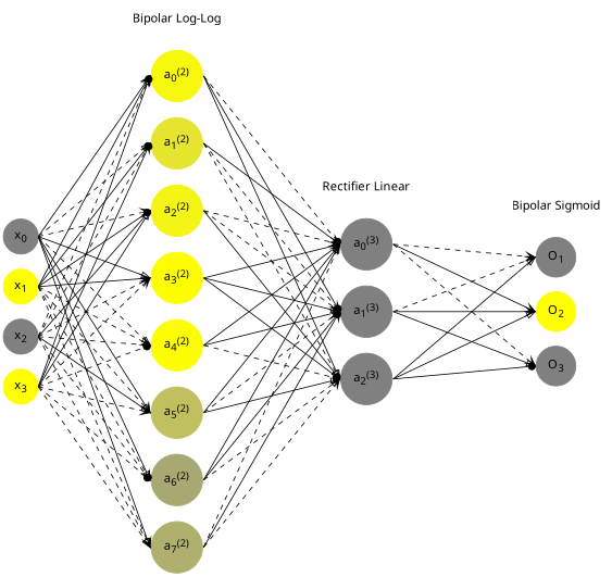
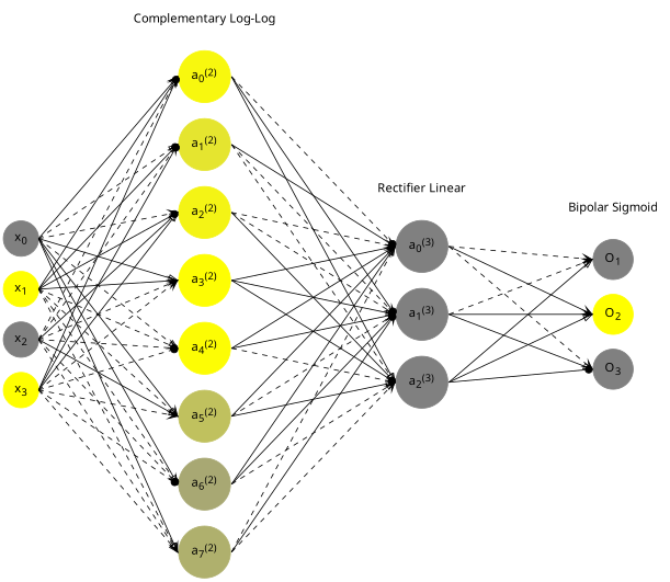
  digraph {
    rankdir=LR
    ranksep=1.4
    splines=false
    fontname="Noto Sans"
    node [color="0.1667, 0.0, 0.5" fillcolor="0.1667, 0.0, 0.5" shape=circle style=filled fontname="Noto Sans"]
    edge [headport=w style=solid tailport=e fontname="Noto Sans" arrowhead=vee]
    n1 [label=<x<sub>0</sub>>]
    n2 [color="0.1667, 1.0, 1.0" fillcolor="0.1667, 1.0, 1.0" label=<x<sub>1</sub>>]
    n3 [label=<x<sub>2</sub>>]
    n4 [color="0.1667, 1.0, 1.0" fillcolor="0.1667, 1.0, 1.0" label=<x<sub>3</sub>>]
    n5 [color="0.1667, 0.941297, 0.970648" fillcolor="0.1667, 0.941297, 0.970648" label=<a<sub>0</sub><sup>(2)</sup>>]
    n6 [color="0.1667, 0.792285, 0.896142" fillcolor="0.1667, 0.792285, 0.896142" label=<a<sub>1</sub><sup>(2)</sup>>]
    n7 [color="0.1667, 0.912812, 0.956406" fillcolor="0.1667, 0.912812, 0.956406" label=<a<sub>2</sub><sup>(2)</sup>>]
    n8 [color="0.1667, 0.987666, 0.993833" fillcolor="0.1667, 0.987666, 0.993833" label=<a<sub>3</sub><sup>(2)</sup>>]
    n9 [color="0.1667, 0.982294, 0.991147" fillcolor="0.1667, 0.982294, 0.991147" label=<a<sub>4</sub><sup>(2)</sup>>]
    n10 [color="0.1667, 0.507889, 0.753944" fillcolor="0.1667, 0.507889, 0.753944" label=<a<sub>5</sub><sup>(2)</sup>>]
    n11 [color="0.1667, 0.317165, 0.658582" fillcolor="0.1667, 0.317165, 0.658582" label=<a<sub>6</sub><sup>(2)</sup>>]
    n12 [color="0.1667, 0.375088, 0.687544" fillcolor="0.1667, 0.375088, 0.687544" label=<a<sub>7</sub><sup>(2)</sup>>]
    n13 [color="0.1667, 0.000000, 0.500000" fillcolor="0.1667, 0.000000, 0.500000" label=<a<sub>0</sub><sup>(3)</sup>>]
    n14 [color="0.1667, 0.000000, 0.500000" fillcolor="0.1667, 0.000000, 0.500000" label=<a<sub>1</sub><sup>(3)</sup>>]
    n15 [color="0.1667, 0.000000, 0.500000" fillcolor="0.1667, 0.000000, 0.500000" label=<a<sub>2</sub><sup>(3)</sup>>]
    n16 [label=<O<sub>1</sub>>]
    n17 [color="0.1667, 1.0, 1.0" fillcolor="0.1667, 1.0, 1.0" label=<O<sub>2</sub>>]
    n18 [label=<O<sub>3</sub>>]
-   n19 [label="Bipolar Log-Log" shape=plaintext color=darkorange fillcolor="" style=""]
+   n19 [label="Complementary Log-Log" shape=plaintext color=darkorange fillcolor="" style=""]
    n20 [label="Rectifier Linear" shape=plaintext color=darkorange fillcolor="" style=""]
    n21 [label="Bipolar Sigmoid" shape=plaintext color=darkgreen fillcolor="" style=""]
    subgraph sub_1 {
      n1
    }
    subgraph sub_2 {
      n2
    }
    subgraph sub_3 {
      n3
    }
    subgraph sub_4 {
      n4
    }
    subgraph sub_5 {
      n5
    }
    subgraph sub_6 {
      n6
    }
    subgraph sub_7 {
      n7
    }
    subgraph sub_8 {
      n8
    }
    subgraph sub_9 {
      n9
    }
    subgraph sub_10 {
      n10
    }
    subgraph sub_11 {
      n11
    }
    subgraph sub_12 {
      n12
    }
    subgraph sub_13 {
      n13
    }
    subgraph sub_14 {
      n14
    }
    subgraph sub_15 {
      n15
    }
    subgraph sub_16 {
      n16
    }
    subgraph sub_17 {
      n17
    }
    subgraph sub_18 {
      n18
    }
    subgraph sub_19 {
      rank=same
      n1
      n2
      n3
      n4
    }
    subgraph sub_20 {
      rank=same
      n5
      n6
      n7
      n8
      n9
      n10
      n11
      n12
    }
    subgraph sub_21 {
      rank=same
      n13
      n14
      n15
    }
    subgraph sub_22 {
      rank=same
      n16
      n17
      n18
    }
    subgraph sub_23 {
      rank=same
      n5
      n19
    }
    subgraph sub_24 {
      rank=same
      n13
      n20
    }
    subgraph sub_25 {
      rank=same
      n16
      n21
    }
    n1 -> n2 [style=invis arrowhead=""]
    n1 -> n5
    n1 -> n6 [style=dashed arrowhead=onormal]
    n1 -> n7 [style=dashed]
    n1 -> n8 [arrowhead=onormal]
    n1 -> n9 [style=dashed arrowhead=onormal]
    n1 -> n10
    n1 -> n11 [arrowhead=onormal]
    n1 -> n12
    n2 -> n3 [style=invis arrowhead=""]
    n2 -> n5
    n2 -> n6 [arrowhead=dot]
    n2 -> n7 [arrowhead=dot]
    n2 -> n8
    n2 -> n9 [style=dashed]
    n2 -> n10 [style=dashed arrowhead=onormal]
    n2 -> n11 [style=dashed]
    n2 -> n12 [style=dashed arrowhead=onormal]
    n3 -> n4 [style=invis arrowhead=""]
    n3 -> n5 [style=dashed arrowhead=dot]
    n3 -> n6 [style=dashed]
    n3 -> n7 [arrowhead=onormal]
    n3 -> n8 [style=dashed]
    n3 -> n9 [style=dashed arrowhead=dot]
    n3 -> n10 [arrowhead=onormal]
    n3 -> n11 [style=dashed arrowhead=dot]
    n3 -> n12 [style=dashed arrowhead=onormal]
    n4 -> n5 [arrowhead=onormal]
    n4 -> n6 [arrowhead=dot]
    n4 -> n7 [arrowhead=onormal]
    n4 -> n8 [style=dashed]
    n4 -> n9 [style=dashed arrowhead=dot]
    n4 -> n10 [style=dashed]
    n4 -> n11 [style=dashed arrowhead=dot]
    n4 -> n12 [style=dashed arrowhead=onormal]
    n5 -> n6 [style=invis arrowhead=""]
    n5 -> n13 [style=dashed arrowhead=dot]
    n5 -> n14 [arrowhead=dot]
    n5 -> n15 [arrowhead=onormal]
    n6 -> n7 [style=invis arrowhead=""]
    n6 -> n13
    n6 -> n14 [style=dashed]
    n6 -> n15 [style=dashed arrowhead=onormal]
    n7 -> n8 [style=invis arrowhead=""]
    n7 -> n13 [style=dashed]
    n7 -> n14 [style=dashed arrowhead=dot]
    n7 -> n15 [arrowhead=onormal]
    n8 -> n9 [style=invis arrowhead=""]
    n8 -> n13 [arrowhead=dot]
    n8 -> n14 [arrowhead=onormal]
    n8 -> n15 [arrowhead=dot]
    n9 -> n10 [style=invis arrowhead=""]
    n9 -> n13
    n9 -> n14
    n9 -> n15 [style=dashed arrowhead=dot]
    n10 -> n11 [style=invis arrowhead=""]
    n10 -> n13
    n10 -> n14 [style=dashed arrowhead=dot]
    n10 -> n15 [arrowhead=onormal]
    n11 -> n12 [style=invis arrowhead=""]
    n11 -> n13 [arrowhead=onormal]
    n11 -> n14 [arrowhead=dot]
    n11 -> n15 [style=dashed arrowhead=onormal]
    n12 -> n13 [style=dashed arrowhead=onormal]
    n12 -> n14
    n12 -> n15 [style=dashed]
    n13 -> n14 [style=invis arrowhead=""]
    n13 -> n16 [style=dashed]
    n13 -> n17
    n13 -> n18 [style=dashed]
    n14 -> n15 [style=invis arrowhead=""]
    n14 -> n16 [style=dashed]
    n14 -> n17
    n14 -> n18 [arrowhead=onormal]
    n15 -> n16 [arrowhead=onormal]
    n15 -> n17 [arrowhead=onormal]
    n15 -> n18 [arrowhead=dot]
    n16 -> n17 [style=invis arrowhead=""]
    n17 -> n18 [style=invis arrowhead=""]
    n19 -> n5 [style=invis arrowhead=""]
    n20 -> n13 [style=invis arrowhead=""]
    n21 -> n16 [style=invis arrowhead=""]
  }
